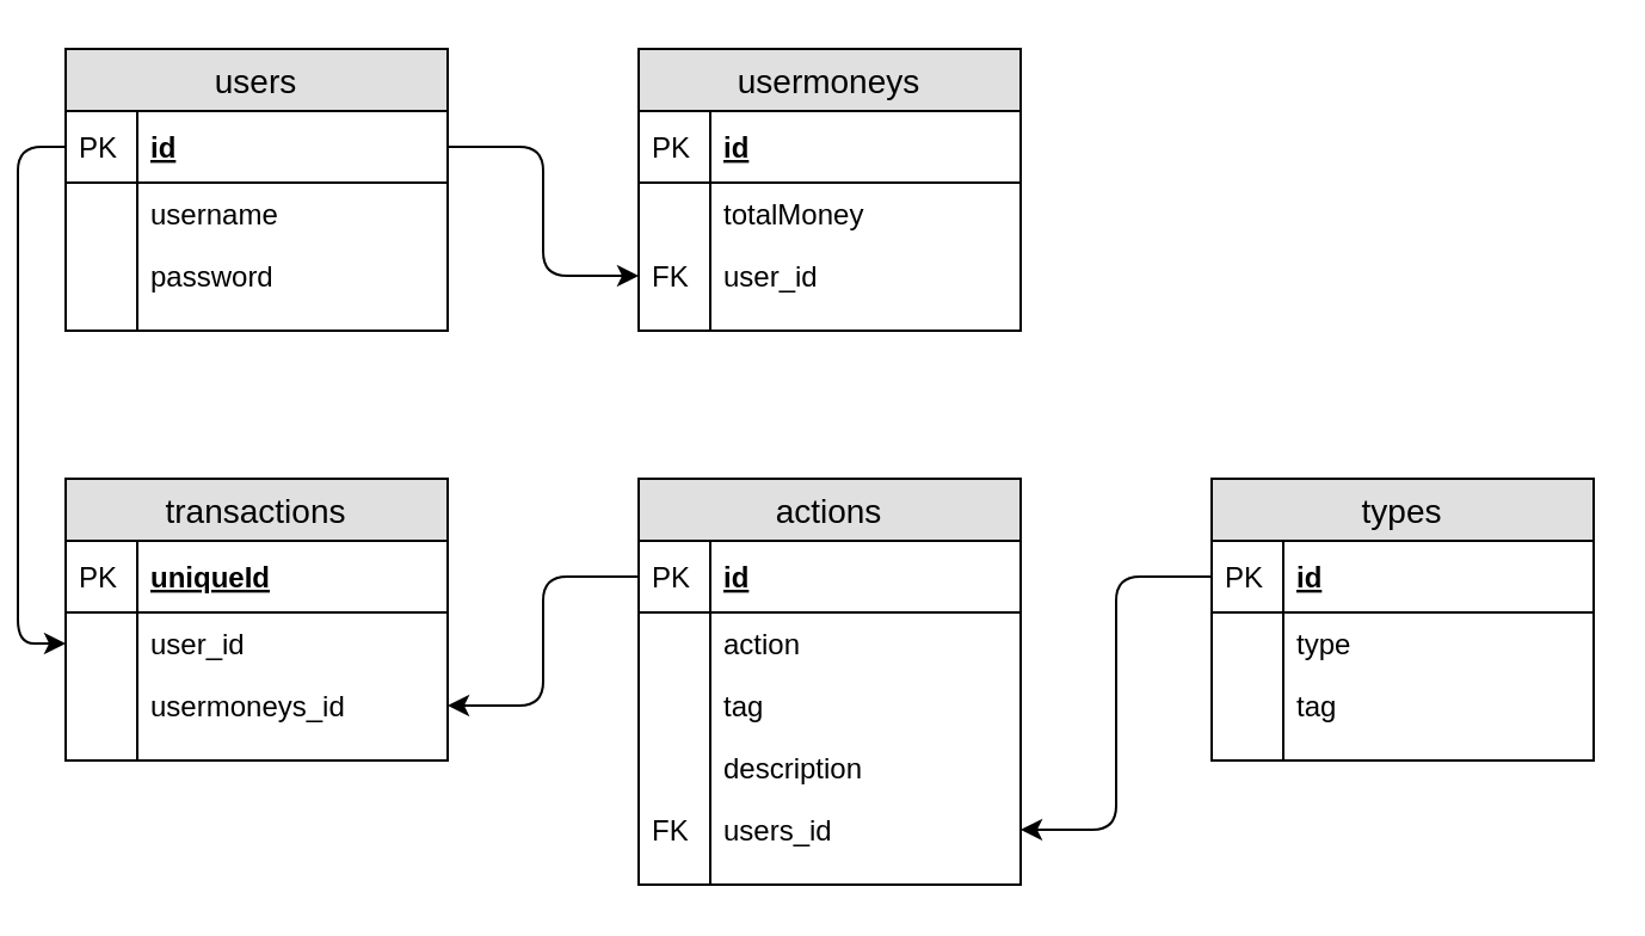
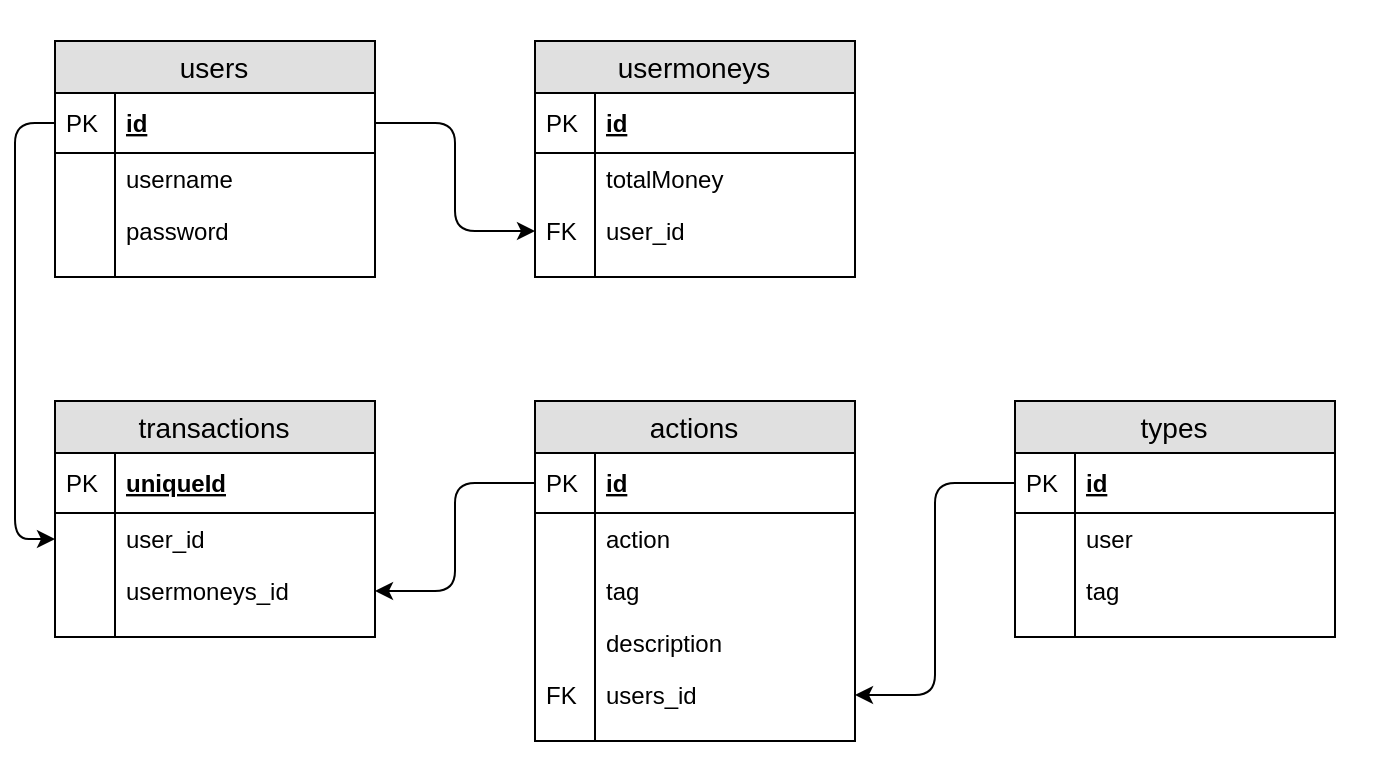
  <mxCell id="0" />
  <mxCell id="1" parent="0" />
  <mxCell id="2" value="users" style="swimlane;fontStyle=0;childLayout=stackLayout;horizontal=1;startSize=26;fillColor=#e0e0e0;horizontalStack=0;resizeParent=1;resizeParentMax=0;resizeLast=0;collapsible=1;marginBottom=0;swimlaneFillColor=#ffffff;align=center;fontSize=14;" vertex="1" parent="1"><mxGeometry x="20" y="20" width="160" height="118" as="geometry" /></mxCell>
  <mxCell id="3" value="id" style="shape=partialRectangle;top=0;left=0;right=0;bottom=1;align=left;verticalAlign=middle;fillColor=none;spacingLeft=34;spacingRight=4;overflow=hidden;rotatable=0;points=[[0,0.5],[1,0.5]];portConstraint=eastwest;dropTarget=0;fontStyle=5;fontSize=12;" vertex="1" parent="2"><mxGeometry y="26" width="160" height="30" as="geometry" /></mxCell>
  <mxCell id="4" value="PK" style="shape=partialRectangle;top=0;left=0;bottom=0;fillColor=none;align=left;verticalAlign=middle;spacingLeft=4;spacingRight=4;overflow=hidden;rotatable=0;points=[];portConstraint=eastwest;part=1;fontSize=12;" vertex="1" connectable="0" parent="3"><mxGeometry width="30" height="30" as="geometry" /></mxCell>
  <mxCell id="5" value="username" style="shape=partialRectangle;top=0;left=0;right=0;bottom=0;align=left;verticalAlign=top;fillColor=none;spacingLeft=34;spacingRight=4;overflow=hidden;rotatable=0;points=[[0,0.5],[1,0.5]];portConstraint=eastwest;dropTarget=0;fontSize=12;" vertex="1" parent="2"><mxGeometry y="56" width="160" height="26" as="geometry" /></mxCell>
  <mxCell id="6" value="" style="shape=partialRectangle;top=0;left=0;bottom=0;fillColor=none;align=left;verticalAlign=top;spacingLeft=4;spacingRight=4;overflow=hidden;rotatable=0;points=[];portConstraint=eastwest;part=1;fontSize=12;" vertex="1" connectable="0" parent="5"><mxGeometry width="30" height="26" as="geometry" /></mxCell>
  <mxCell id="7" value="password" style="shape=partialRectangle;top=0;left=0;right=0;bottom=0;align=left;verticalAlign=top;fillColor=none;spacingLeft=34;spacingRight=4;overflow=hidden;rotatable=0;points=[[0,0.5],[1,0.5]];portConstraint=eastwest;dropTarget=0;fontSize=12;" vertex="1" parent="2"><mxGeometry y="82" width="160" height="26" as="geometry" /></mxCell>
  <mxCell id="8" value="" style="shape=partialRectangle;top=0;left=0;bottom=0;fillColor=none;align=left;verticalAlign=top;spacingLeft=4;spacingRight=4;overflow=hidden;rotatable=0;points=[];portConstraint=eastwest;part=1;fontSize=12;" vertex="1" connectable="0" parent="7"><mxGeometry width="30" height="26" as="geometry" /></mxCell>
  <mxCell id="9" value="" style="shape=partialRectangle;top=0;left=0;right=0;bottom=0;align=left;verticalAlign=top;fillColor=none;spacingLeft=34;spacingRight=4;overflow=hidden;rotatable=0;points=[[0,0.5],[1,0.5]];portConstraint=eastwest;dropTarget=0;fontSize=12;" vertex="1" parent="2"><mxGeometry y="108" width="160" height="10" as="geometry" /></mxCell>
  <mxCell id="10" value="" style="shape=partialRectangle;top=0;left=0;bottom=0;fillColor=none;align=left;verticalAlign=top;spacingLeft=4;spacingRight=4;overflow=hidden;rotatable=0;points=[];portConstraint=eastwest;part=1;fontSize=12;" vertex="1" connectable="0" parent="9"><mxGeometry width="30" height="10" as="geometry" /></mxCell>
  <mxCell id="11" value="usermoneys" style="swimlane;fontStyle=0;childLayout=stackLayout;horizontal=1;startSize=26;fillColor=#e0e0e0;horizontalStack=0;resizeParent=1;resizeParentMax=0;resizeLast=0;collapsible=1;marginBottom=0;swimlaneFillColor=#ffffff;align=center;fontSize=14;" vertex="1" parent="1"><mxGeometry x="260" y="20" width="160" height="118" as="geometry" /></mxCell>
  <mxCell id="12" value="id" style="shape=partialRectangle;top=0;left=0;right=0;bottom=1;align=left;verticalAlign=middle;fillColor=none;spacingLeft=34;spacingRight=4;overflow=hidden;rotatable=0;points=[[0,0.5],[1,0.5]];portConstraint=eastwest;dropTarget=0;fontStyle=5;fontSize=12;" vertex="1" parent="11"><mxGeometry y="26" width="160" height="30" as="geometry" /></mxCell>
  <mxCell id="13" value="PK" style="shape=partialRectangle;top=0;left=0;bottom=0;fillColor=none;align=left;verticalAlign=middle;spacingLeft=4;spacingRight=4;overflow=hidden;rotatable=0;points=[];portConstraint=eastwest;part=1;fontSize=12;" vertex="1" connectable="0" parent="12"><mxGeometry width="30" height="30" as="geometry" /></mxCell>
  <mxCell id="14" value="totalMoney" style="shape=partialRectangle;top=0;left=0;right=0;bottom=0;align=left;verticalAlign=top;fillColor=none;spacingLeft=34;spacingRight=4;overflow=hidden;rotatable=0;points=[[0,0.5],[1,0.5]];portConstraint=eastwest;dropTarget=0;fontSize=12;" vertex="1" parent="11"><mxGeometry y="56" width="160" height="26" as="geometry" /></mxCell>
  <mxCell id="15" value="" style="shape=partialRectangle;top=0;left=0;bottom=0;fillColor=none;align=left;verticalAlign=top;spacingLeft=4;spacingRight=4;overflow=hidden;rotatable=0;points=[];portConstraint=eastwest;part=1;fontSize=12;" vertex="1" connectable="0" parent="14"><mxGeometry width="30" height="26" as="geometry" /></mxCell>
  <mxCell id="16" value="user_id" style="shape=partialRectangle;top=0;left=0;right=0;bottom=0;align=left;verticalAlign=top;fillColor=none;spacingLeft=34;spacingRight=4;overflow=hidden;rotatable=0;points=[[0,0.5],[1,0.5]];portConstraint=eastwest;dropTarget=0;fontSize=12;" vertex="1" parent="11"><mxGeometry y="82" width="160" height="26" as="geometry" /></mxCell>
  <mxCell id="17" value="FK" style="shape=partialRectangle;top=0;left=0;bottom=0;fillColor=none;align=left;verticalAlign=top;spacingLeft=4;spacingRight=4;overflow=hidden;rotatable=0;points=[];portConstraint=eastwest;part=1;fontSize=12;" vertex="1" connectable="0" parent="16"><mxGeometry width="30" height="26" as="geometry" /></mxCell>
  <mxCell id="18" value="" style="shape=partialRectangle;top=0;left=0;right=0;bottom=0;align=left;verticalAlign=top;fillColor=none;spacingLeft=34;spacingRight=4;overflow=hidden;rotatable=0;points=[[0,0.5],[1,0.5]];portConstraint=eastwest;dropTarget=0;fontSize=12;" vertex="1" parent="11"><mxGeometry y="108" width="160" height="10" as="geometry" /></mxCell>
  <mxCell id="19" value="" style="shape=partialRectangle;top=0;left=0;bottom=0;fillColor=none;align=left;verticalAlign=top;spacingLeft=4;spacingRight=4;overflow=hidden;rotatable=0;points=[];portConstraint=eastwest;part=1;fontSize=12;" vertex="1" connectable="0" parent="18"><mxGeometry width="30" height="10" as="geometry" /></mxCell>
  <mxCell id="20" value="" style="edgeStyle=orthogonalEdgeStyle;rounded=1;orthogonalLoop=1;jettySize=auto;html=1;entryX=0;entryY=0.5;entryDx=0;entryDy=0;exitX=1;exitY=0.5;exitDx=0;exitDy=0;" edge="1" parent="1" source="3" target="16"><mxGeometry relative="1" as="geometry"><mxPoint x="180" y="91" as="sourcePoint" /></mxGeometry></mxCell>
  <mxCell id="21" value="actions" style="swimlane;fontStyle=0;childLayout=stackLayout;horizontal=1;startSize=26;fillColor=#e0e0e0;horizontalStack=0;resizeParent=1;resizeParentMax=0;resizeLast=0;collapsible=1;marginBottom=0;swimlaneFillColor=#ffffff;align=center;fontSize=14;" vertex="1" parent="1"><mxGeometry x="260" y="200" width="160" height="170" as="geometry" /></mxCell>
  <mxCell id="22" value="id" style="shape=partialRectangle;top=0;left=0;right=0;bottom=1;align=left;verticalAlign=middle;fillColor=none;spacingLeft=34;spacingRight=4;overflow=hidden;rotatable=0;points=[[0,0.5],[1,0.5]];portConstraint=eastwest;dropTarget=0;fontStyle=5;fontSize=12;" vertex="1" parent="21"><mxGeometry y="26" width="160" height="30" as="geometry" /></mxCell>
  <mxCell id="23" value="PK" style="shape=partialRectangle;top=0;left=0;bottom=0;fillColor=none;align=left;verticalAlign=middle;spacingLeft=4;spacingRight=4;overflow=hidden;rotatable=0;points=[];portConstraint=eastwest;part=1;fontSize=12;" vertex="1" connectable="0" parent="22"><mxGeometry width="30" height="30" as="geometry" /></mxCell>
  <mxCell id="24" value="action" style="shape=partialRectangle;top=0;left=0;right=0;bottom=0;align=left;verticalAlign=top;fillColor=none;spacingLeft=34;spacingRight=4;overflow=hidden;rotatable=0;points=[[0,0.5],[1,0.5]];portConstraint=eastwest;dropTarget=0;fontSize=12;" vertex="1" parent="21"><mxGeometry y="56" width="160" height="26" as="geometry" /></mxCell>
  <mxCell id="25" value="" style="shape=partialRectangle;top=0;left=0;bottom=0;fillColor=none;align=left;verticalAlign=top;spacingLeft=4;spacingRight=4;overflow=hidden;rotatable=0;points=[];portConstraint=eastwest;part=1;fontSize=12;" vertex="1" connectable="0" parent="24"><mxGeometry width="30" height="26" as="geometry" /></mxCell>
  <mxCell id="26" value="tag" style="shape=partialRectangle;top=0;left=0;right=0;bottom=0;align=left;verticalAlign=top;fillColor=none;spacingLeft=34;spacingRight=4;overflow=hidden;rotatable=0;points=[[0,0.5],[1,0.5]];portConstraint=eastwest;dropTarget=0;fontSize=12;" vertex="1" parent="21"><mxGeometry y="82" width="160" height="26" as="geometry" /></mxCell>
  <mxCell id="27" value="" style="shape=partialRectangle;top=0;left=0;bottom=0;fillColor=none;align=left;verticalAlign=top;spacingLeft=4;spacingRight=4;overflow=hidden;rotatable=0;points=[];portConstraint=eastwest;part=1;fontSize=12;" vertex="1" connectable="0" parent="26"><mxGeometry width="30" height="26" as="geometry" /></mxCell>
  <mxCell id="28" value="description" style="shape=partialRectangle;top=0;left=0;right=0;bottom=0;align=left;verticalAlign=top;fillColor=none;spacingLeft=34;spacingRight=4;overflow=hidden;rotatable=0;points=[[0,0.5],[1,0.5]];portConstraint=eastwest;dropTarget=0;fontSize=12;" vertex="1" parent="21"><mxGeometry y="108" width="160" height="26" as="geometry" /></mxCell>
  <mxCell id="29" value="" style="shape=partialRectangle;top=0;left=0;bottom=0;fillColor=none;align=left;verticalAlign=top;spacingLeft=4;spacingRight=4;overflow=hidden;rotatable=0;points=[];portConstraint=eastwest;part=1;fontSize=12;" vertex="1" connectable="0" parent="28"><mxGeometry width="30" height="26" as="geometry" /></mxCell>
  <mxCell id="30" value="users_id" style="shape=partialRectangle;top=0;left=0;right=0;bottom=0;align=left;verticalAlign=top;fillColor=none;spacingLeft=34;spacingRight=4;overflow=hidden;rotatable=0;points=[[0,0.5],[1,0.5]];portConstraint=eastwest;dropTarget=0;fontSize=12;" vertex="1" parent="21"><mxGeometry y="134" width="160" height="26" as="geometry" /></mxCell>
  <mxCell id="31" value="FK" style="shape=partialRectangle;top=0;left=0;bottom=0;fillColor=none;align=left;verticalAlign=top;spacingLeft=4;spacingRight=4;overflow=hidden;rotatable=0;points=[];portConstraint=eastwest;part=1;fontSize=12;" vertex="1" connectable="0" parent="30"><mxGeometry width="30" height="26" as="geometry" /></mxCell>
  <mxCell id="32" value="" style="shape=partialRectangle;top=0;left=0;right=0;bottom=0;align=left;verticalAlign=top;fillColor=none;spacingLeft=34;spacingRight=4;overflow=hidden;rotatable=0;points=[[0,0.5],[1,0.5]];portConstraint=eastwest;dropTarget=0;fontSize=12;" vertex="1" parent="21"><mxGeometry y="160" width="160" height="10" as="geometry" /></mxCell>
  <mxCell id="33" value="" style="shape=partialRectangle;top=0;left=0;bottom=0;fillColor=none;align=left;verticalAlign=top;spacingLeft=4;spacingRight=4;overflow=hidden;rotatable=0;points=[];portConstraint=eastwest;part=1;fontSize=12;" vertex="1" connectable="0" parent="32"><mxGeometry width="30" height="10" as="geometry" /></mxCell>
  <mxCell id="34" value="transactions" style="swimlane;fontStyle=0;childLayout=stackLayout;horizontal=1;startSize=26;fillColor=#e0e0e0;horizontalStack=0;resizeParent=1;resizeParentMax=0;resizeLast=0;collapsible=1;marginBottom=0;swimlaneFillColor=#ffffff;align=center;fontSize=14;" vertex="1" parent="1"><mxGeometry x="20" y="200" width="160" height="118" as="geometry" /></mxCell>
  <mxCell id="35" value="uniqueId" style="shape=partialRectangle;top=0;left=0;right=0;bottom=1;align=left;verticalAlign=middle;fillColor=none;spacingLeft=34;spacingRight=4;overflow=hidden;rotatable=0;points=[[0,0.5],[1,0.5]];portConstraint=eastwest;dropTarget=0;fontStyle=5;fontSize=12;" vertex="1" parent="34"><mxGeometry y="26" width="160" height="30" as="geometry" /></mxCell>
  <mxCell id="36" value="PK" style="shape=partialRectangle;top=0;left=0;bottom=0;fillColor=none;align=left;verticalAlign=middle;spacingLeft=4;spacingRight=4;overflow=hidden;rotatable=0;points=[];portConstraint=eastwest;part=1;fontSize=12;" vertex="1" connectable="0" parent="35"><mxGeometry width="30" height="30" as="geometry" /></mxCell>
  <mxCell id="37" value="user_id" style="shape=partialRectangle;top=0;left=0;right=0;bottom=0;align=left;verticalAlign=top;fillColor=none;spacingLeft=34;spacingRight=4;overflow=hidden;rotatable=0;points=[[0,0.5],[1,0.5]];portConstraint=eastwest;dropTarget=0;fontSize=12;" vertex="1" parent="34"><mxGeometry y="56" width="160" height="26" as="geometry" /></mxCell>
  <mxCell id="38" value="" style="shape=partialRectangle;top=0;left=0;bottom=0;fillColor=none;align=left;verticalAlign=top;spacingLeft=4;spacingRight=4;overflow=hidden;rotatable=0;points=[];portConstraint=eastwest;part=1;fontSize=12;" vertex="1" connectable="0" parent="37"><mxGeometry width="30" height="26" as="geometry" /></mxCell>
  <mxCell id="39" value="usermoneys_id" style="shape=partialRectangle;top=0;left=0;right=0;bottom=0;align=left;verticalAlign=top;fillColor=none;spacingLeft=34;spacingRight=4;overflow=hidden;rotatable=0;points=[[0,0.5],[1,0.5]];portConstraint=eastwest;dropTarget=0;fontSize=12;" vertex="1" parent="34"><mxGeometry y="82" width="160" height="26" as="geometry" /></mxCell>
  <mxCell id="40" value="" style="shape=partialRectangle;top=0;left=0;bottom=0;fillColor=none;align=left;verticalAlign=top;spacingLeft=4;spacingRight=4;overflow=hidden;rotatable=0;points=[];portConstraint=eastwest;part=1;fontSize=12;" vertex="1" connectable="0" parent="39"><mxGeometry width="30" height="26" as="geometry" /></mxCell>
  <mxCell id="41" value="" style="shape=partialRectangle;top=0;left=0;right=0;bottom=0;align=left;verticalAlign=top;fillColor=none;spacingLeft=34;spacingRight=4;overflow=hidden;rotatable=0;points=[[0,0.5],[1,0.5]];portConstraint=eastwest;dropTarget=0;fontSize=12;" vertex="1" parent="34"><mxGeometry y="108" width="160" height="10" as="geometry" /></mxCell>
  <mxCell id="42" value="" style="shape=partialRectangle;top=0;left=0;bottom=0;fillColor=none;align=left;verticalAlign=top;spacingLeft=4;spacingRight=4;overflow=hidden;rotatable=0;points=[];portConstraint=eastwest;part=1;fontSize=12;" vertex="1" connectable="0" parent="41"><mxGeometry width="30" height="10" as="geometry" /></mxCell>
  <mxCell id="43" style="edgeStyle=orthogonalEdgeStyle;rounded=1;orthogonalLoop=1;jettySize=auto;html=1;entryX=0;entryY=0.5;entryDx=0;entryDy=0;" edge="1" parent="1" source="3" target="37"><mxGeometry relative="1" as="geometry" /></mxCell>
  <mxCell id="44" style="edgeStyle=orthogonalEdgeStyle;rounded=1;orthogonalLoop=1;jettySize=auto;html=1;entryX=1;entryY=0.5;entryDx=0;entryDy=0;strokeColor=none;" edge="1" parent="1" source="22" target="39"><mxGeometry relative="1" as="geometry" /></mxCell>
  <mxCell id="45" value="types" style="swimlane;fontStyle=0;childLayout=stackLayout;horizontal=1;startSize=26;fillColor=#e0e0e0;horizontalStack=0;resizeParent=1;resizeParentMax=0;resizeLast=0;collapsible=1;marginBottom=0;swimlaneFillColor=#ffffff;align=center;fontSize=14;" vertex="1" parent="1"><mxGeometry x="500" y="200" width="160" height="118" as="geometry" /></mxCell>
  <mxCell id="46" value="id" style="shape=partialRectangle;top=0;left=0;right=0;bottom=1;align=left;verticalAlign=middle;fillColor=none;spacingLeft=34;spacingRight=4;overflow=hidden;rotatable=0;points=[[0,0.5],[1,0.5]];portConstraint=eastwest;dropTarget=0;fontStyle=5;fontSize=12;" vertex="1" parent="45"><mxGeometry y="26" width="160" height="30" as="geometry" /></mxCell>
  <mxCell id="47" value="PK" style="shape=partialRectangle;top=0;left=0;bottom=0;fillColor=none;align=left;verticalAlign=middle;spacingLeft=4;spacingRight=4;overflow=hidden;rotatable=0;points=[];portConstraint=eastwest;part=1;fontSize=12;" vertex="1" connectable="0" parent="46"><mxGeometry width="30" height="30" as="geometry" /></mxCell>
- <mxCell id="48" value="type" style="shape=partialRectangle;top=0;left=0;right=0;bottom=0;align=left;verticalAlign=top;fillColor=none;spacingLeft=34;spacingRight=4;overflow=hidden;rotatable=0;points=[[0,0.5],[1,0.5]];portConstraint=eastwest;dropTarget=0;fontSize=12;" vertex="1" parent="45"><mxGeometry y="56" width="160" height="26" as="geometry" /></mxCell>
+ <mxCell id="48" value="user" style="shape=partialRectangle;top=0;left=0;right=0;bottom=0;align=left;verticalAlign=top;fillColor=none;spacingLeft=34;spacingRight=4;overflow=hidden;rotatable=0;points=[[0,0.5],[1,0.5]];portConstraint=eastwest;dropTarget=0;fontSize=12;" vertex="1" parent="45"><mxGeometry y="56" width="160" height="26" as="geometry" /></mxCell>
  <mxCell id="49" value="" style="shape=partialRectangle;top=0;left=0;bottom=0;fillColor=none;align=left;verticalAlign=top;spacingLeft=4;spacingRight=4;overflow=hidden;rotatable=0;points=[];portConstraint=eastwest;part=1;fontSize=12;" vertex="1" connectable="0" parent="48"><mxGeometry width="30" height="26" as="geometry" /></mxCell>
  <mxCell id="50" value="tag" style="shape=partialRectangle;top=0;left=0;right=0;bottom=0;align=left;verticalAlign=top;fillColor=none;spacingLeft=34;spacingRight=4;overflow=hidden;rotatable=0;points=[[0,0.5],[1,0.5]];portConstraint=eastwest;dropTarget=0;fontSize=12;" vertex="1" parent="45"><mxGeometry y="82" width="160" height="26" as="geometry" /></mxCell>
  <mxCell id="51" value="" style="shape=partialRectangle;top=0;left=0;bottom=0;fillColor=none;align=left;verticalAlign=top;spacingLeft=4;spacingRight=4;overflow=hidden;rotatable=0;points=[];portConstraint=eastwest;part=1;fontSize=12;" vertex="1" connectable="0" parent="50"><mxGeometry width="30" height="26" as="geometry" /></mxCell>
  <mxCell id="52" value="" style="shape=partialRectangle;top=0;left=0;right=0;bottom=0;align=left;verticalAlign=top;fillColor=none;spacingLeft=34;spacingRight=4;overflow=hidden;rotatable=0;points=[[0,0.5],[1,0.5]];portConstraint=eastwest;dropTarget=0;fontSize=12;" vertex="1" parent="45"><mxGeometry y="108" width="160" height="10" as="geometry" /></mxCell>
  <mxCell id="53" value="" style="shape=partialRectangle;top=0;left=0;bottom=0;fillColor=none;align=left;verticalAlign=top;spacingLeft=4;spacingRight=4;overflow=hidden;rotatable=0;points=[];portConstraint=eastwest;part=1;fontSize=12;" vertex="1" connectable="0" parent="52"><mxGeometry width="30" height="10" as="geometry" /></mxCell>
  <mxCell id="54" style="edgeStyle=orthogonalEdgeStyle;rounded=1;orthogonalLoop=1;jettySize=auto;html=1;entryX=1;entryY=0.5;entryDx=0;entryDy=0;" edge="1" parent="1" source="46" target="30"><mxGeometry relative="1" as="geometry" /></mxCell>
  <mxCell id="55" style="edgeStyle=orthogonalEdgeStyle;rounded=1;orthogonalLoop=1;jettySize=auto;html=1;entryX=1;entryY=0.5;entryDx=0;entryDy=0;" edge="1" parent="1" source="22" target="39"><mxGeometry relative="1" as="geometry" /></mxCell>
